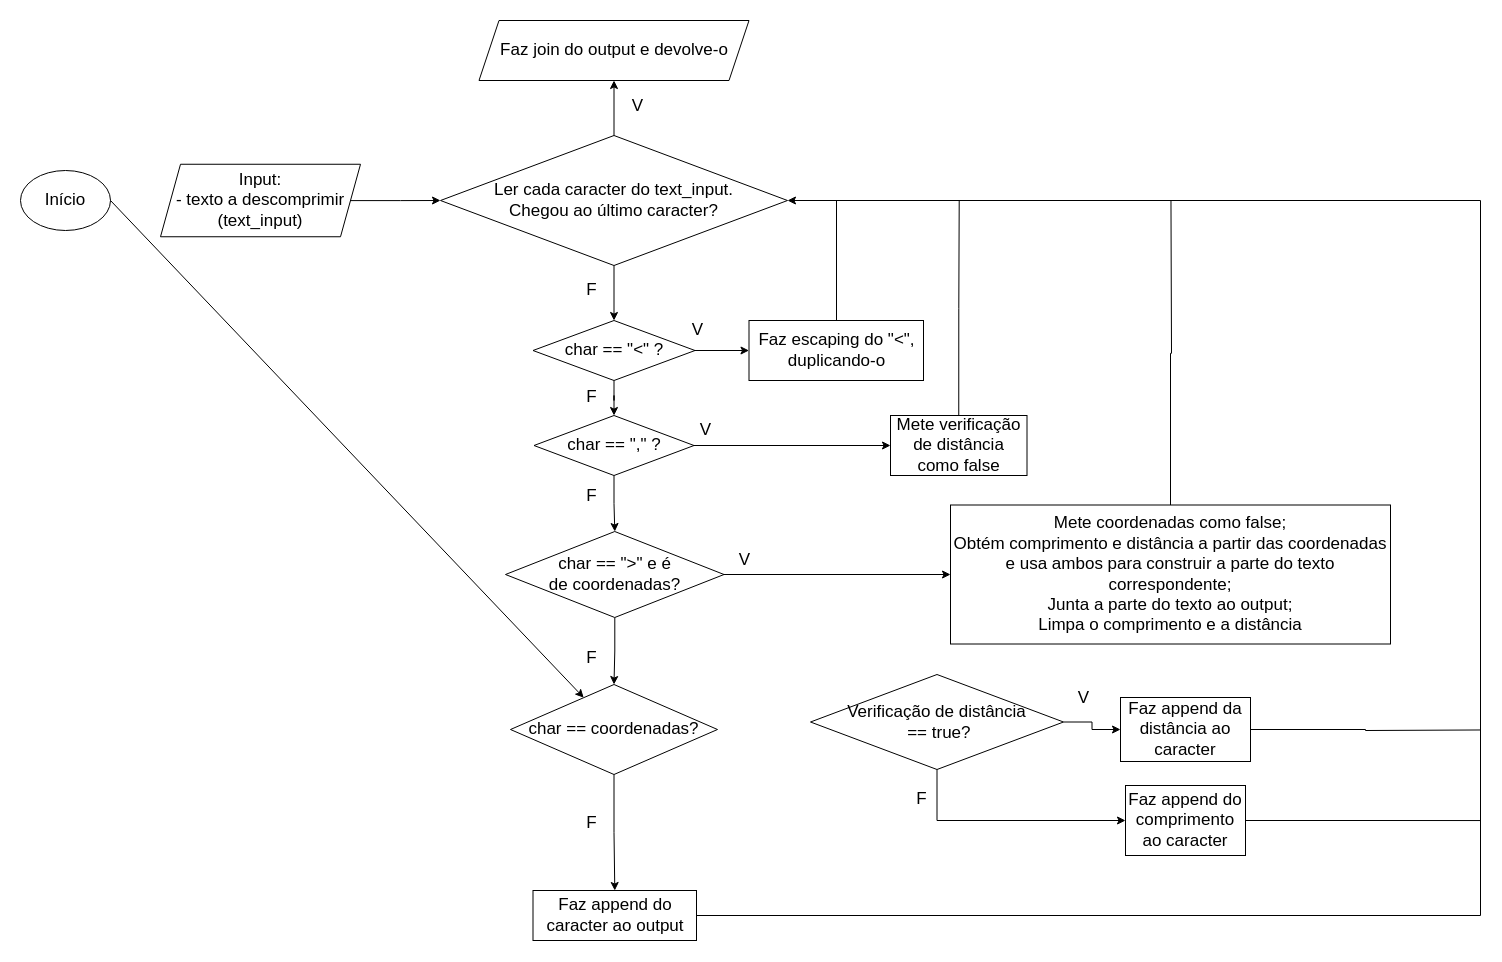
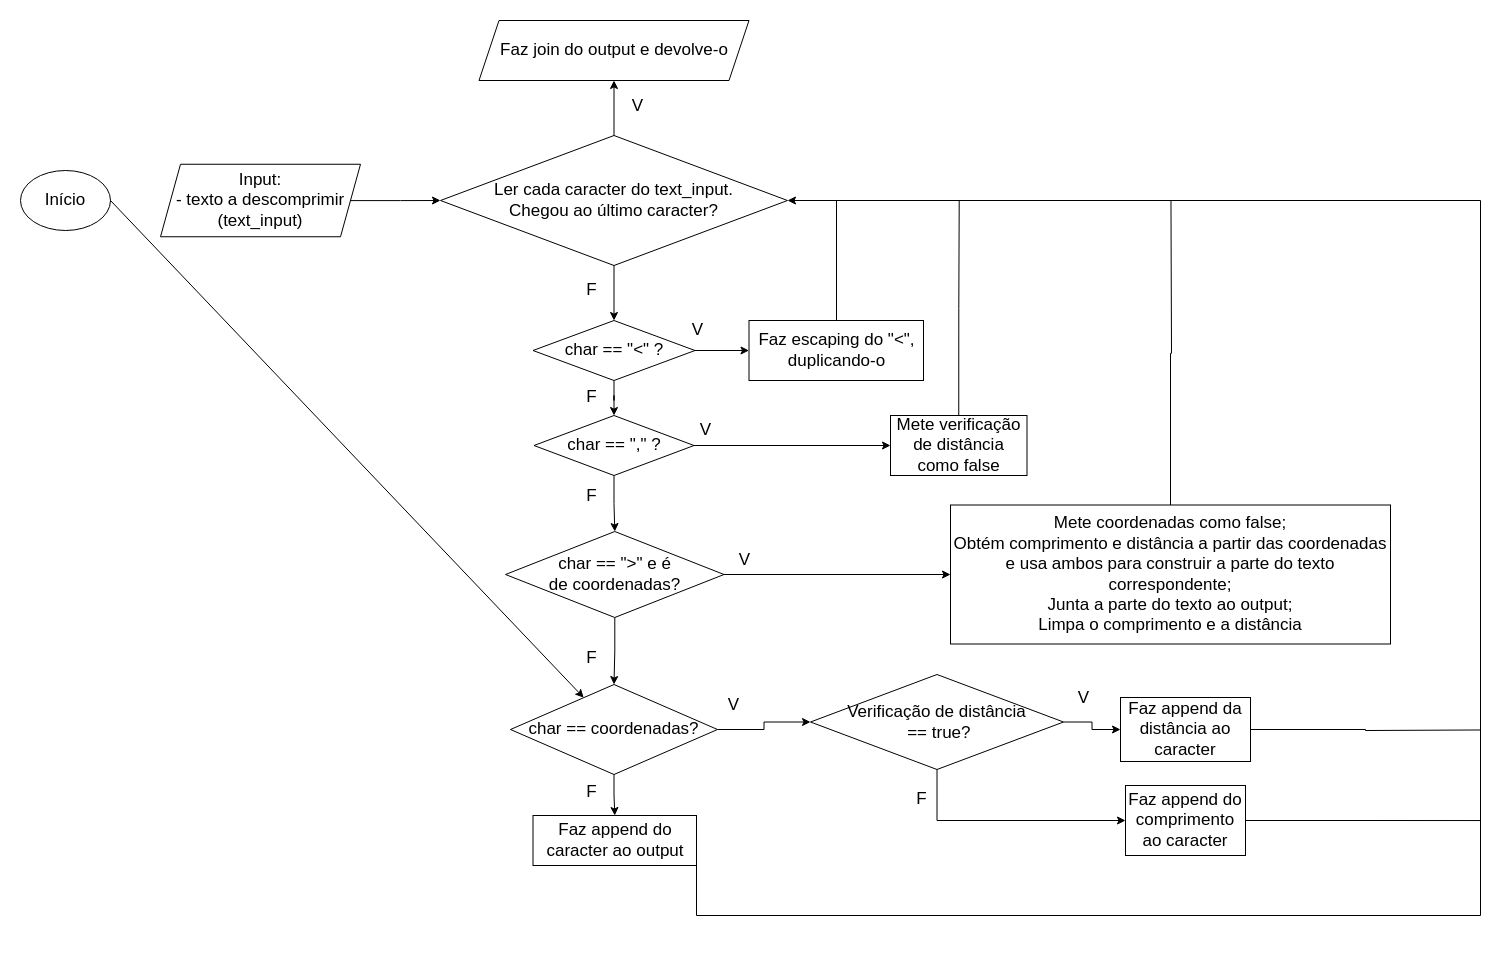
  <mxCell id="0" />
  <mxCell id="1" parent="0" />
  <mxCell id="2" value="Início" style="ellipse;whiteSpace=wrap;html=1;fontSize=17;" parent="1" vertex="1"><mxGeometry x="20" y="170" width="90" height="60" as="geometry" /></mxCell>
  <mxCell id="3" value="" style="endArrow=classic;html=1;rounded=0;fontSize=17;exitX=1;exitY=0.5;exitDx=0;exitDy=0;" parent="1" source="2" target="19" edge="1"><mxGeometry width="50" height="50" relative="1" as="geometry"><mxPoint x="40" y="370" as="sourcePoint" /><mxPoint x="130" y="200" as="targetPoint" /></mxGeometry></mxCell>
  <mxCell id="4" value="" style="edgeStyle=orthogonalEdgeStyle;rounded=0;orthogonalLoop=1;jettySize=auto;html=1;fontSize=17;" parent="1" source="5" target="7" edge="1"><mxGeometry relative="1" as="geometry" /></mxCell>
  <mxCell id="5" value="Input:&lt;br&gt;&lt;div&gt;- texto a descomprimir (text_input)&lt;br&gt;&lt;/div&gt;" style="shape=parallelogram;perimeter=parallelogramPerimeter;whiteSpace=wrap;html=1;fixedSize=1;fontSize=17;" parent="1" vertex="1"><mxGeometry x="160" y="163.75" width="200" height="72.5" as="geometry" /></mxCell>
  <mxCell id="6" value="F" style="edgeStyle=orthogonalEdgeStyle;rounded=0;orthogonalLoop=1;jettySize=auto;html=1;fontSize=17;" parent="1" source="7" target="10" edge="1"><mxGeometry x="-0.091" y="-23" relative="1" as="geometry"><mxPoint as="offset" /></mxGeometry></mxCell>
  <mxCell id="7" value="&lt;div&gt;Ler cada caracter do text_input.&lt;/div&gt;&lt;div&gt;Chegou ao último caracter?&lt;/div&gt;" style="rhombus;whiteSpace=wrap;html=1;fontSize=17;" parent="1" vertex="1"><mxGeometry x="440" y="135" width="347" height="130" as="geometry" /></mxCell>
  <mxCell id="8" value="F" style="edgeStyle=orthogonalEdgeStyle;rounded=0;orthogonalLoop=1;jettySize=auto;html=1;fontSize=17;" parent="1" source="10" target="13" edge="1"><mxGeometry x="-0.25" y="-23" relative="1" as="geometry"><mxPoint as="offset" /></mxGeometry></mxCell>
  <mxCell id="9" value="V" style="edgeStyle=orthogonalEdgeStyle;rounded=0;orthogonalLoop=1;jettySize=auto;html=1;fontSize=17;" parent="1" source="10" target="21" edge="1"><mxGeometry x="-0.916" y="20" relative="1" as="geometry"><mxPoint as="offset" /></mxGeometry></mxCell>
  <mxCell id="10" value="char == &quot;&amp;lt;&quot; ?" style="rhombus;whiteSpace=wrap;html=1;fontSize=17;" parent="1" vertex="1"><mxGeometry x="532.5" y="320" width="162" height="60" as="geometry" /></mxCell>
  <mxCell id="11" value="F" style="edgeStyle=orthogonalEdgeStyle;rounded=0;orthogonalLoop=1;jettySize=auto;html=1;fontSize=17;" parent="1" source="13" target="16" edge="1"><mxGeometry x="-0.25" y="-23" relative="1" as="geometry"><mxPoint as="offset" /></mxGeometry></mxCell>
  <mxCell id="12" value="V" style="edgeStyle=orthogonalEdgeStyle;rounded=0;orthogonalLoop=1;jettySize=auto;html=1;fontSize=17;" parent="1" source="13" target="23" edge="1"><mxGeometry x="-0.892" y="15" relative="1" as="geometry"><mxPoint as="offset" /></mxGeometry></mxCell>
  <mxCell id="13" value="char == &quot;,&quot; ?" style="rhombus;whiteSpace=wrap;html=1;fontSize=17;" parent="1" vertex="1"><mxGeometry x="533.5" y="415" width="160" height="60" as="geometry" /></mxCell>
  <mxCell id="14" value="F" style="edgeStyle=orthogonalEdgeStyle;rounded=0;orthogonalLoop=1;jettySize=auto;html=1;fontSize=17;" parent="1" source="16" target="19" edge="1"><mxGeometry x="0.25" y="-23" relative="1" as="geometry"><mxPoint as="offset" /></mxGeometry></mxCell>
  <mxCell id="15" value="V" style="edgeStyle=orthogonalEdgeStyle;rounded=0;orthogonalLoop=1;jettySize=auto;html=1;fontSize=17;" parent="1" source="16" target="25" edge="1"><mxGeometry x="-0.822" y="14" relative="1" as="geometry"><mxPoint as="offset" /></mxGeometry></mxCell>
  <mxCell id="16" value="&lt;div&gt;char == &quot;&amp;gt;&quot; e é&lt;/div&gt;&lt;div&gt;de coordenadas?&lt;/div&gt;" style="rhombus;whiteSpace=wrap;html=1;fontSize=17;" parent="1" vertex="1"><mxGeometry x="505" y="531" width="218.5" height="86" as="geometry" /></mxCell>
+ <mxCell id="17" value="V" style="edgeStyle=orthogonalEdgeStyle;rounded=0;orthogonalLoop=1;jettySize=auto;html=1;fontSize=17;" parent="1" source="19" target="28" edge="1"><mxGeometry x="-0.687" y="24" relative="1" as="geometry"><mxPoint as="offset" /></mxGeometry></mxCell>
  <mxCell id="18" value="F" style="edgeStyle=orthogonalEdgeStyle;rounded=0;orthogonalLoop=1;jettySize=auto;html=1;fontSize=17;" parent="1" source="19" target="29" edge="1"><mxGeometry x="-0.158" y="-23" relative="1" as="geometry"><mxPoint as="offset" /></mxGeometry></mxCell>
  <mxCell id="19" value="char == coordenadas?" style="rhombus;whiteSpace=wrap;html=1;fontSize=17;" parent="1" vertex="1"><mxGeometry x="510" y="684" width="207" height="90" as="geometry" /></mxCell>
  <mxCell id="20" style="edgeStyle=orthogonalEdgeStyle;rounded=0;orthogonalLoop=1;jettySize=auto;html=1;exitX=0.5;exitY=0;exitDx=0;exitDy=0;fontSize=17;endArrow=none;endFill=0;" parent="1" source="21" edge="1"><mxGeometry relative="1" as="geometry"><mxPoint x="836" y="200" as="targetPoint" /><Array as="points"><mxPoint x="836" y="200" /></Array></mxGeometry></mxCell>
  <mxCell id="21" value="Faz escaping do &quot;&amp;lt;&quot;, duplicando-o" style="whiteSpace=wrap;html=1;fontSize=17;" parent="1" vertex="1"><mxGeometry x="748.5" y="320" width="174.5" height="60" as="geometry" /></mxCell>
  <mxCell id="22" style="edgeStyle=orthogonalEdgeStyle;rounded=0;orthogonalLoop=1;jettySize=auto;html=1;exitX=0.5;exitY=0;exitDx=0;exitDy=0;fontSize=17;endArrow=none;endFill=0;" parent="1" source="23" edge="1"><mxGeometry relative="1" as="geometry"><mxPoint x="958.706" y="200" as="targetPoint" /></mxGeometry></mxCell>
  <mxCell id="23" value="Mete verificação de distância como false" style="whiteSpace=wrap;html=1;fontSize=17;" parent="1" vertex="1"><mxGeometry x="890" y="415" width="136.5" height="60" as="geometry" /></mxCell>
  <mxCell id="24" style="edgeStyle=orthogonalEdgeStyle;rounded=0;orthogonalLoop=1;jettySize=auto;html=1;exitX=0.5;exitY=0;exitDx=0;exitDy=0;fontSize=17;endArrow=none;endFill=0;" parent="1" source="25" edge="1"><mxGeometry relative="1" as="geometry"><mxPoint x="1170.471" y="200" as="targetPoint" /></mxGeometry></mxCell>
  <mxCell id="25" value="Mete coordenadas como false;&lt;br&gt;&lt;div&gt;Obtém comprimento e distância a partir das coordenadas e usa ambos para construir a parte do texto correspondente;&lt;br&gt;&lt;/div&gt;&lt;div&gt;Junta a parte do texto ao output;&lt;br&gt;&lt;/div&gt;Limpa o comprimento e a distância" style="whiteSpace=wrap;html=1;fontSize=17;" parent="1" vertex="1"><mxGeometry x="950" y="504.5" width="440" height="139" as="geometry" /></mxCell>
  <mxCell id="26" value="V" style="edgeStyle=orthogonalEdgeStyle;rounded=0;orthogonalLoop=1;jettySize=auto;html=1;fontSize=17;" parent="1" source="28" target="33" edge="1"><mxGeometry x="-0.404" y="24" relative="1" as="geometry"><mxPoint x="1" as="offset" /></mxGeometry></mxCell>
  <mxCell id="27" value="F" style="edgeStyle=orthogonalEdgeStyle;rounded=0;orthogonalLoop=1;jettySize=auto;html=1;fontSize=17;entryX=0;entryY=0.5;entryDx=0;entryDy=0;exitX=0.5;exitY=1;exitDx=0;exitDy=0;" parent="1" source="28" target="36" edge="1"><mxGeometry x="-0.741" y="-16" relative="1" as="geometry"><mxPoint y="-1" as="offset" /></mxGeometry></mxCell>
  <mxCell id="28" value="&lt;div&gt;Verificação de distância&lt;/div&gt;&lt;div&gt;&amp;nbsp;== true?&lt;/div&gt;" style="rhombus;whiteSpace=wrap;html=1;fontSize=17;" parent="1" vertex="1"><mxGeometry x="810" y="674" width="253" height="95" as="geometry" /></mxCell>
- <mxCell id="29" value="Faz append do caracter ao output" style="whiteSpace=wrap;html=1;fontSize=17;" parent="1" vertex="1"><mxGeometry x="532.5" y="890" width="163.5" height="50" as="geometry" /></mxCell>
+ <mxCell id="29" value="Faz append do caracter ao output" style="whiteSpace=wrap;html=1;fontSize=17;" parent="1" vertex="1"><mxGeometry x="532.5" y="815" width="163.5" height="50" as="geometry" /></mxCell>
  <mxCell id="30" value="V" style="edgeStyle=orthogonalEdgeStyle;rounded=0;orthogonalLoop=1;jettySize=auto;html=1;fontSize=17;entryX=0.5;entryY=1;entryDx=0;entryDy=0;exitX=0.5;exitY=0;exitDx=0;exitDy=0;" parent="1" source="7" target="31" edge="1"><mxGeometry x="0.048" y="-23" relative="1" as="geometry"><mxPoint x="666.769" y="30" as="targetPoint" /><mxPoint as="offset" /><mxPoint x="614" y="140" as="sourcePoint" /></mxGeometry></mxCell>
  <mxCell id="31" value="Faz join do output e devolve-o" style="shape=parallelogram;perimeter=parallelogramPerimeter;whiteSpace=wrap;html=1;fixedSize=1;fontSize=17;" parent="1" vertex="1"><mxGeometry x="478.5" y="20" width="270" height="60" as="geometry" /></mxCell>
  <mxCell id="32" style="edgeStyle=orthogonalEdgeStyle;rounded=0;orthogonalLoop=1;jettySize=auto;html=1;exitX=1;exitY=0.5;exitDx=0;exitDy=0;fontSize=17;endArrow=none;endFill=0;" parent="1" source="33" edge="1"><mxGeometry relative="1" as="geometry"><mxPoint x="1480" y="729.471" as="targetPoint" /></mxGeometry></mxCell>
  <mxCell id="33" value="Faz append da distância ao caracter" style="whiteSpace=wrap;html=1;fontSize=17;" parent="1" vertex="1"><mxGeometry x="1120" y="697" width="130" height="64" as="geometry" /></mxCell>
  <mxCell id="34" value="" style="edgeStyle=orthogonalEdgeStyle;rounded=0;orthogonalLoop=1;jettySize=auto;html=1;fontSize=17;exitX=1;exitY=0.5;exitDx=0;exitDy=0;entryX=1;entryY=0.5;entryDx=0;entryDy=0;" parent="1" source="29" target="7" edge="1"><mxGeometry x="-0.728" y="-16" relative="1" as="geometry"><mxPoint x="946.471" y="809.987" as="sourcePoint" /><mxPoint x="1520" y="140" as="targetPoint" /><Array as="points"><mxPoint x="1480" y="915" /><mxPoint x="1480" y="200" /></Array><mxPoint as="offset" /></mxGeometry></mxCell>
  <mxCell id="35" style="edgeStyle=orthogonalEdgeStyle;rounded=0;orthogonalLoop=1;jettySize=auto;html=1;exitX=1;exitY=0.5;exitDx=0;exitDy=0;fontSize=17;endArrow=none;endFill=0;" parent="1" source="36" edge="1"><mxGeometry relative="1" as="geometry"><mxPoint x="1480" y="820.059" as="targetPoint" /></mxGeometry></mxCell>
  <mxCell id="36" value="Faz append do comprimento ao caracter" style="whiteSpace=wrap;html=1;fontSize=17;" parent="1" vertex="1"><mxGeometry x="1125" y="785" width="120" height="70" as="geometry" /></mxCell>
